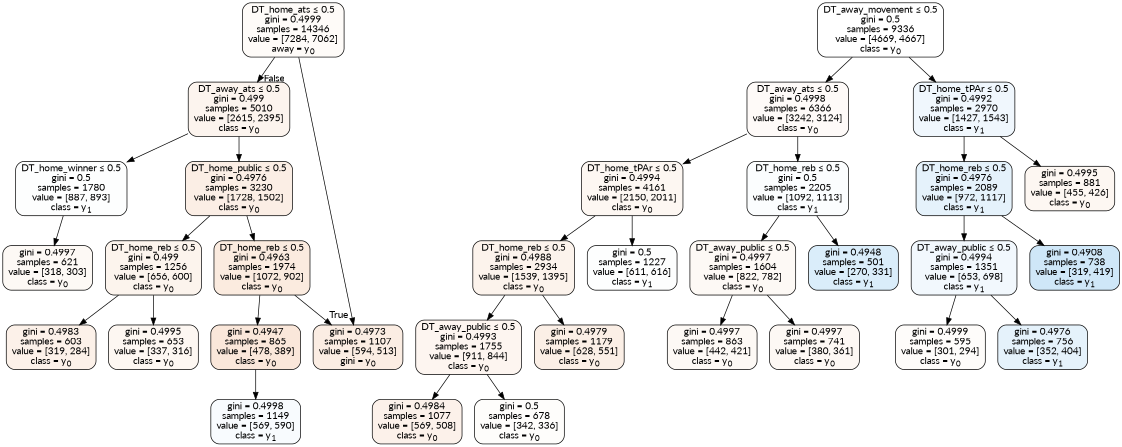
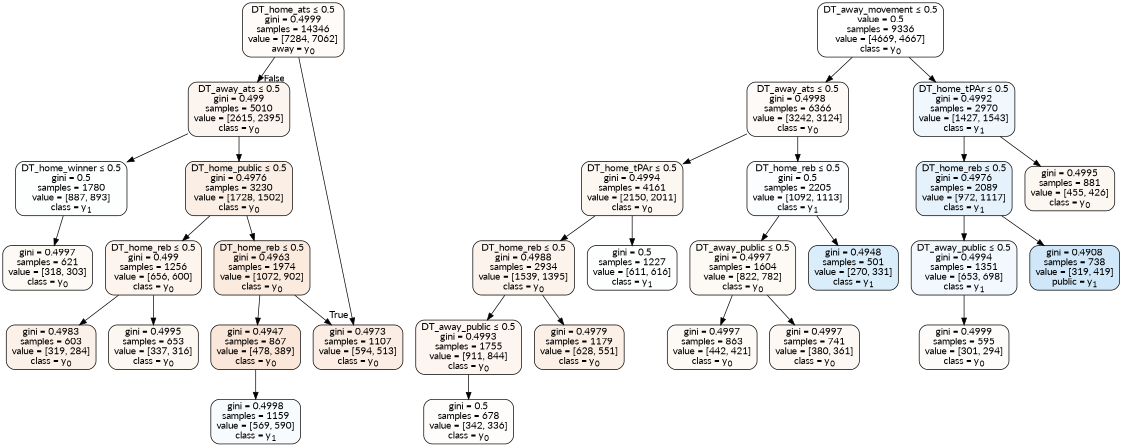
  digraph {
    fontname=Lato
    node [color=black fillcolor="#e5813910" fontname=Lato shape=box style="filled, rounded"]
    edge [fontname=Lato]
    n1 [fillcolor="#e5813908" label=<DT_home_ats &le; 0.5<br/>gini = 0.4999<br/>samples = 14346<br/>value = [7284, 7062]<br/>away = y<SUB>0</SUB>>]
    n2 [fillcolor="#e5813915" label=<DT_away_ats &le; 0.5<br/>gini = 0.499<br/>samples = 5010<br/>value = [2615, 2395]<br/>class = y<SUB>0</SUB>>]
-   n3 [fillcolor="#e5813923" label=<gini = 0.4973<br/>samples = 1107<br/>value = [594, 513]<br/>gini = y<SUB>0</SUB>>]
-   n4 [fillcolor="#e5813900" label=<DT_away_movement &le; 0.5<br/>gini = 0.5<br/>samples = 9336<br/>value = [4669, 4667]<br/>class = y<SUB>0</SUB>>]
+   n3 [fillcolor="#e5813923" label=<gini = 0.4973<br/>samples = 1107<br/>value = [594, 513]<br/>class = y<SUB>0</SUB>>]
+   n4 [fillcolor="#e5813900" label=<DT_away_movement &le; 0.5<br/>value = 0.5<br/>samples = 9336<br/>value = [4669, 4667]<br/>class = y<SUB>0</SUB>>]
    n5 [fillcolor="#e5813909" label=<DT_away_ats &le; 0.5<br/>gini = 0.4998<br/>samples = 6366<br/>value = [3242, 3124]<br/>class = y<SUB>0</SUB>>]
    n6 [fillcolor="#399de513" label=<DT_home_tPAr &le; 0.5<br/>gini = 0.4992<br/>samples = 2970<br/>value = [1427, 1543]<br/>class = y<SUB>1</SUB>>]
    n7 [fillcolor="#e5813921" label=<DT_home_public &le; 0.5<br/>gini = 0.4976<br/>samples = 3230<br/>value = [1728, 1502]<br/>class = y<SUB>0</SUB>>]
    n8 [fillcolor="#399de502" label=<DT_home_winner &le; 0.5<br/>gini = 0.5<br/>samples = 1780<br/>value = [887, 893]<br/>class = y<SUB>1</SUB>>]
    n9 [label=<DT_home_tPAr &le; 0.5<br/>gini = 0.4994<br/>samples = 4161<br/>value = [2150, 2011]<br/>class = y<SUB>0</SUB>>]
    n10 [fillcolor="#399de505" label=<DT_home_reb &le; 0.5<br/>gini = 0.5<br/>samples = 2205<br/>value = [1092, 1113]<br/>class = y<SUB>1</SUB>>]
    n11 [fillcolor="#399de521" label=<DT_home_reb &le; 0.5<br/>gini = 0.4976<br/>samples = 2089<br/>value = [972, 1117]<br/>class = y<SUB>1</SUB>>]
    n12 [label=<gini = 0.4995<br/>samples = 881<br/>value = [455, 426]<br/>class = y<SUB>0</SUB>>]
    n13 [fillcolor="#e5813918" label=<DT_home_reb &le; 0.5<br/>gini = 0.4988<br/>samples = 2934<br/>value = [1539, 1395]<br/>class = y<SUB>0</SUB>>]
    n14 [fillcolor="#399de502" label=<gini = 0.5<br/>samples = 1227<br/>value = [611, 616]<br/>class = y<SUB>1</SUB>>]
    n15 [fillcolor="#e581390c" label=<DT_away_public &le; 0.5<br/>gini = 0.4997<br/>samples = 1604<br/>value = [822, 782]<br/>class = y<SUB>0</SUB>>]
    n16 [fillcolor="#399de52f" label=<gini = 0.4948<br/>samples = 501<br/>value = [270, 331]<br/>class = y<SUB>1</SUB>>]
    n17 [fillcolor="#e5813913" label=<DT_away_public &le; 0.5<br/>gini = 0.4993<br/>samples = 1755<br/>value = [911, 844]<br/>class = y<SUB>0</SUB>>]
    n18 [fillcolor="#e581391f" label=<gini = 0.4979<br/>samples = 1179<br/>value = [628, 551]<br/>class = y<SUB>0</SUB>>]
-   n19 [fillcolor="#e581391b" label=<gini = 0.4984<br/>samples = 1077<br/>value = [569, 508]<br/>class = y<SUB>0</SUB>>]
    n20 [fillcolor="#e5813904" label=<gini = 0.5<br/>samples = 678<br/>value = [342, 336]<br/>class = y<SUB>0</SUB>>]
    n21 [fillcolor="#e581390c" label=<gini = 0.4997<br/>samples = 863<br/>value = [442, 421]<br/>class = y<SUB>0</SUB>>]
    n22 [fillcolor="#e581390d" label=<gini = 0.4997<br/>samples = 741<br/>value = [380, 361]<br/>class = y<SUB>0</SUB>>]
    n23 [fillcolor="#399de510" label=<DT_away_public &le; 0.5<br/>gini = 0.4994<br/>samples = 1351<br/>value = [653, 698]<br/>class = y<SUB>1</SUB>>]
-   n24 [fillcolor="#399de53d" label=<gini = 0.4908<br/>samples = 738<br/>value = [319, 419]<br/>class = y<SUB>1</SUB>>]
+   n24 [fillcolor="#399de53d" label=<gini = 0.4908<br/>samples = 738<br/>value = [319, 419]<br/>public = y<SUB>1</SUB>>]
    n25 [fillcolor="#e5813906" label=<gini = 0.4999<br/>samples = 595<br/>value = [301, 294]<br/>class = y<SUB>0</SUB>>]
-   n26 [fillcolor="#399de521" label=<gini = 0.4976<br/>samples = 756<br/>value = [352, 404]<br/>class = y<SUB>1</SUB>>]
    n27 [fillcolor="#e5813928" label=<DT_home_reb &le; 0.5<br/>gini = 0.4963<br/>samples = 1974<br/>value = [1072, 902]<br/>class = y<SUB>0</SUB>>]
    n28 [fillcolor="#e5813916" label=<DT_home_reb &le; 0.5<br/>gini = 0.499<br/>samples = 1256<br/>value = [656, 600]<br/>class = y<SUB>0</SUB>>]
    n29 [fillcolor="#e581390c" label=<gini = 0.4997<br/>samples = 621<br/>value = [318, 303]<br/>class = y<SUB>0</SUB>>]
-   n30 [fillcolor="#e581392f" label=<gini = 0.4947<br/>samples = 865<br/>value = [478, 389]<br/>class = y<SUB>0</SUB>>]
+   n30 [fillcolor="#e581392f" label=<gini = 0.4947<br/>samples = 867<br/>value = [478, 389]<br/>class = y<SUB>0</SUB>>]
    n31 [fillcolor="#e581391c" label=<gini = 0.4983<br/>samples = 603<br/>value = [319, 284]<br/>class = y<SUB>0</SUB>>]
    n32 [label=<gini = 0.4995<br/>samples = 653<br/>value = [337, 316]<br/>class = y<SUB>0</SUB>>]
-   n33 [fillcolor="#399de509" label=<gini = 0.4998<br/>samples = 1149<br/>value = [569, 590]<br/>class = y<SUB>1</SUB>>]
+   n33 [fillcolor="#399de509" label=<gini = 0.4998<br/>samples = 1159<br/>value = [569, 590]<br/>class = y<SUB>1</SUB>>]
    n1 -> n2 [headlabel=False labelangle=-45 labeldistance=2.5]
    n1 -> n3 [headlabel=True labelangle=45 labeldistance=2.5]
    n2 -> n7
    n2 -> n8
    n4 -> n5
    n4 -> n6
    n5 -> n9
    n5 -> n10
    n6 -> n11
    n6 -> n12
    n7 -> n27
    n7 -> n28
    n8 -> n29
    n9 -> n13
    n9 -> n14
    n10 -> n15
    n10 -> n16
    n11 -> n23
    n11 -> n24
    n13 -> n17
    n13 -> n18
    n15 -> n21
    n15 -> n22
-   n17 -> n19
    n17 -> n20
    n23 -> n25
-   n23 -> n26
    n27 -> n3
    n27 -> n30
    n28 -> n31
    n28 -> n32
    n30 -> n33
  }
